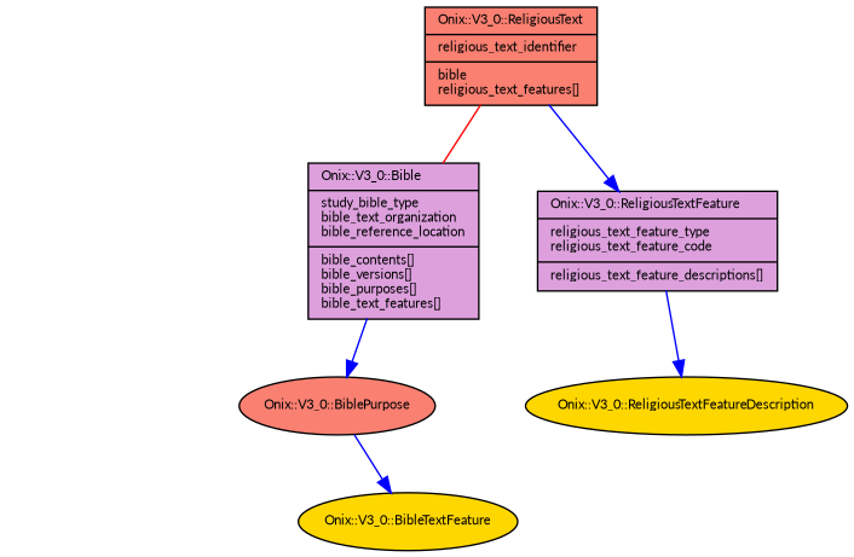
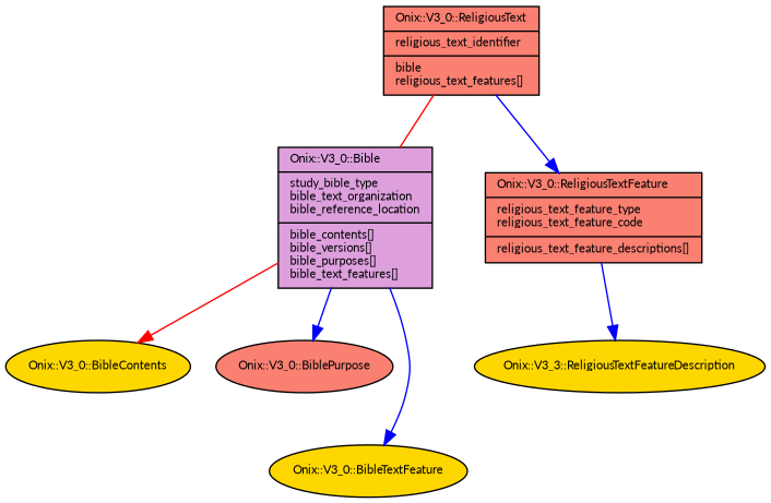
  digraph {
    fontname=Lato
    fontsize=8
    node [fillcolor=gold fontname=Lato fontsize=8 shape=oval style=filled]
    edge [arrowhead=normal color=blue fontname=Lato fontsize=8]
    n1 [fillcolor=salmon label="{Onix::V3_0::ReligiousText\l|religious_text_identifier\l|bible\lreligious_text_features[]\l}" shape=record]
    n2 [fillcolor=plum label="{Onix::V3_0::Bible\l|study_bible_type\lbible_text_organization\lbible_reference_location\l|bible_contents[]\lbible_versions[]\lbible_purposes[]\lbible_text_features[]\l}" shape=record]
-   n3 [fillcolor=plum label="{Onix::V3_0::ReligiousTextFeature\l|religious_text_feature_type\lreligious_text_feature_code\l|religious_text_feature_descriptions[]\l}" shape=record]
+   n3 [fillcolor=salmon label="{Onix::V3_0::ReligiousTextFeature\l|religious_text_feature_type\lreligious_text_feature_code\l|religious_text_feature_descriptions[]\l}" shape=record]
+   n4 [label="Onix::V3_0::BibleContents"]
    n5 [fillcolor=salmon label="Onix::V3_0::BiblePurpose"]
    n6 [label="Onix::V3_0::BibleTextFeature"]
-   n7 [label="Onix::V3_0::ReligiousTextFeatureDescription"]
+   n7 [label="Onix::V3_3::ReligiousTextFeatureDescription"]
    n1 -> n2 [arrowhead=none color=red]
    n1 -> n3
+   n2 -> n4 [color=red]
    n2 -> n5
-   n5 -> n6
+   n2 -> n6
    n3 -> n7
  }
